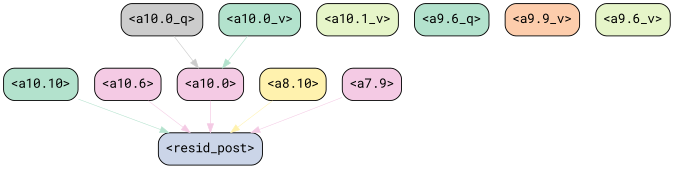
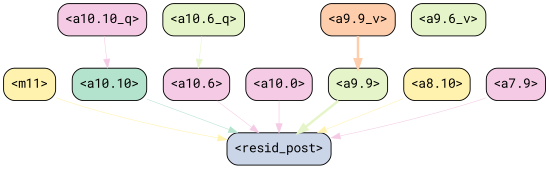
  strict digraph {
    fontname="Roboto Mono"
    splines=true
    node [color=black fillcolor="#f4cae4" fontname="Roboto Mono" shape=box style="filled, rounded"]
    edge [color="#f4cae4" fontname="Roboto Mono" penwidth=0.6]
+   "<m11>" [fillcolor="#fff2ae"]
    "<resid_post>" [fillcolor="#cbd5e8"]
    "<a10.10>" [fillcolor="#b3e2cd"]
    "<a10.6>"
    "<a10.0>"
+   "<a9.9>" [fillcolor="#e6f5c9"]
    "<a8.10>" [fillcolor="#fff2ae"]
    "<a7.9>"
-   "<a10.0_q>" [fillcolor="#cccccc"]
-   "<a10.1_v>" [fillcolor="#e6f5c9"]
-   "<a10.0_v>" [fillcolor="#b3e2cd"]
-   "<a9.6_q>" [fillcolor="#b3e2cd"]
+   "<a10.10_q>"
+   "<a10.6_q>" [fillcolor="#e6f5c9"]
    "<a9.9_v>" [fillcolor="#fdcdac"]
    "<a9.6_v>" [fillcolor="#e6f5c9"]
+   "<m11>" -> "<resid_post>" [color="#fff2ae" penwidth=0.6392734050750732]
    "<a10.10>" -> "<resid_post>" [color="#b3e2cd"]
    "<a10.6>" -> "<resid_post>"
    "<a10.0>" -> "<resid_post>" [penwidth=0.7430362701416016]
+   "<a9.9>" -> "<resid_post>" [color="#e6f5c9" penwidth=2.7972054481506348]
    "<a8.10>" -> "<resid_post>" [color="#fff2ae"]
    "<a7.9>" -> "<resid_post>"
-   "<a10.0_q>" -> "<a10.0>" [color="#cccccc" penwidth=0.6952221393585205]
-   "<a10.0_v>" -> "<a10.0>" [color="#b3e2cd" penwidth=0.7329092025756836]
+   "<a10.10_q>" -> "<a10.10>"
+   "<a10.6_q>" -> "<a10.6>" [color="#e6f5c9"]
+   "<a9.9_v>" -> "<a9.9>" [color="#fdcdac" penwidth=2.715490236878395]
  }
